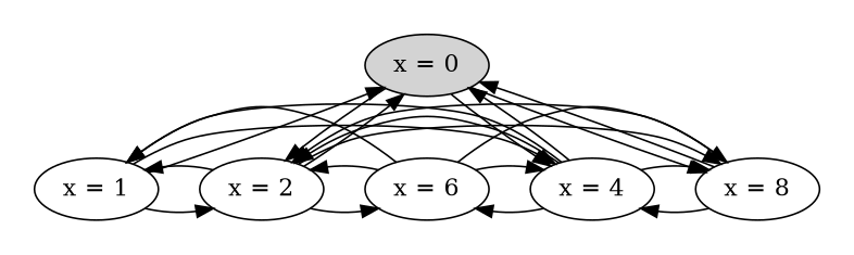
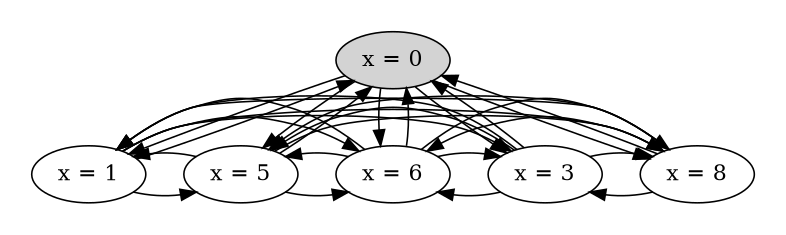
  strict digraph {
    nodesep=0.35
    edge [color=black fontcolor=black]
    n1 [label="x = 0" style=filled]
    n2 [label="x = 1"]
-   n3 [label="x = 2"]
+   n3 [label="x = 5"]
    n4 [label="x = 8"]
-   n5 [label="x = 4"]
+   n5 [label="x = 3"]
    n6 [label="x = 6"]
    subgraph cluster_1 {
      color=white
      subgraph sub_2 {
        color=white
        rank=same
        n1
      }
      subgraph sub_3 {
        color=white
        rank=same
        n2
        n3
        n4
        n5
        n6
      }
    }
+   n1 -> n2
    n1 -> n3
    n1 -> n4
    n1 -> n5
+   n1 -> n6
    n2 -> n1
    n2 -> n3
+   n2 -> n4
    n2 -> n5
+   n2 -> n6
    n3 -> n1
    n3 -> n2
    n3 -> n4
    n3 -> n6
    n4 -> n1
+   n4 -> n2
    n4 -> n3
    n4 -> n5
+   n4 -> n6
    n5 -> n1
    n5 -> n2
    n5 -> n3
    n5 -> n4
    n5 -> n6
+   n6 -> n1
    n6 -> n2
    n6 -> n3
    n6 -> n4
    n6 -> n5
  }
